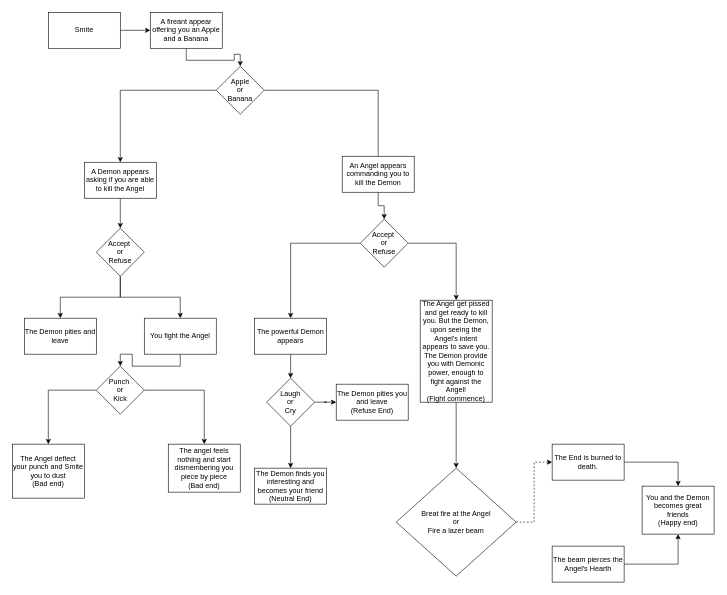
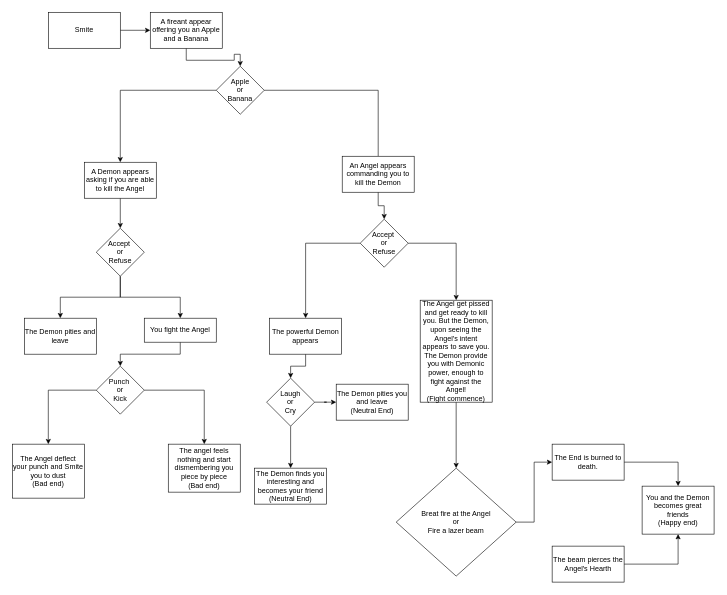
  <mxCell id="0" />
  <mxCell id="1" parent="0" />
  <mxCell id="2" style="edgeStyle=orthogonalEdgeStyle;rounded=0;orthogonalLoop=1;jettySize=auto;html=1;entryX=0;entryY=0.5;entryDx=0;entryDy=0;" edge="1" parent="1" source="3" target="5"><mxGeometry relative="1" as="geometry" /></mxCell>
  <mxCell id="3" value="Smite" style="rounded=0;whiteSpace=wrap;html=1;" vertex="1" parent="1"><mxGeometry x="80" y="20" width="120" height="60" as="geometry" /></mxCell>
  <mxCell id="4" style="edgeStyle=orthogonalEdgeStyle;rounded=0;orthogonalLoop=1;jettySize=auto;html=1;" edge="1" parent="1" source="5" target="8"><mxGeometry relative="1" as="geometry" /></mxCell>
  <mxCell id="5" value="A fireant appear offering you an Apple and a Banana" style="rounded=0;whiteSpace=wrap;html=1;" vertex="1" parent="1"><mxGeometry x="250" y="20" width="120" height="60" as="geometry" /></mxCell>
  <mxCell id="6" style="edgeStyle=orthogonalEdgeStyle;rounded=0;orthogonalLoop=1;jettySize=auto;html=1;" edge="1" parent="1" source="8" target="10"><mxGeometry relative="1" as="geometry" /></mxCell>
  <mxCell id="7" style="edgeStyle=orthogonalEdgeStyle;rounded=0;orthogonalLoop=1;jettySize=auto;html=1;endArrow=none;" edge="1" parent="1" source="8" target="12"><mxGeometry relative="1" as="geometry" /></mxCell>
  <mxCell id="8" value="Apple&lt;br&gt;or&lt;br&gt;Banana" style="rhombus;whiteSpace=wrap;html=1;" vertex="1" parent="1"><mxGeometry x="360" y="110" width="80" height="80" as="geometry" /></mxCell>
  <mxCell id="9" style="edgeStyle=orthogonalEdgeStyle;rounded=0;orthogonalLoop=1;jettySize=auto;html=1;entryX=0.5;entryY=0;entryDx=0;entryDy=0;" edge="1" parent="1" source="10" target="15"><mxGeometry relative="1" as="geometry" /></mxCell>
  <mxCell id="10" value="A Demon appears asking if you are able to kill the Angel" style="rounded=0;whiteSpace=wrap;html=1;" vertex="1" parent="1"><mxGeometry x="140" y="270" width="120" height="60" as="geometry" /></mxCell>
  <mxCell id="11" style="edgeStyle=orthogonalEdgeStyle;rounded=0;orthogonalLoop=1;jettySize=auto;html=1;" edge="1" parent="1" source="12" target="26"><mxGeometry relative="1" as="geometry" /></mxCell>
  <mxCell id="12" value="An Angel appears commanding you to kill the Demon" style="rounded=0;whiteSpace=wrap;html=1;" vertex="1" parent="1"><mxGeometry x="570" y="260" width="120" height="60" as="geometry" /></mxCell>
  <mxCell id="13" style="edgeStyle=orthogonalEdgeStyle;rounded=0;orthogonalLoop=1;jettySize=auto;html=1;" edge="1" parent="1" source="15" target="16"><mxGeometry relative="1" as="geometry" /></mxCell>
  <mxCell id="14" style="edgeStyle=orthogonalEdgeStyle;rounded=0;orthogonalLoop=1;jettySize=auto;html=1;" edge="1" parent="1" source="15" target="18"><mxGeometry relative="1" as="geometry" /></mxCell>
  <mxCell id="15" value="Accept&amp;nbsp;&lt;br&gt;or&lt;br&gt;Refuse" style="rhombus;whiteSpace=wrap;html=1;" vertex="1" parent="1"><mxGeometry x="160" y="380" width="80" height="80" as="geometry" /></mxCell>
  <mxCell id="16" value="The Demon pities and leave" style="rounded=0;whiteSpace=wrap;html=1;" vertex="1" parent="1"><mxGeometry x="40" y="530" width="120" height="60" as="geometry" /></mxCell>
  <mxCell id="17" style="edgeStyle=orthogonalEdgeStyle;rounded=0;orthogonalLoop=1;jettySize=auto;html=1;exitX=0.5;exitY=1;exitDx=0;exitDy=0;" edge="1" parent="1" source="18" target="21"><mxGeometry relative="1" as="geometry" /></mxCell>
- <mxCell id="18" value="You fight the Angel" style="rounded=0;whiteSpace=wrap;html=1;" vertex="1" parent="1"><mxGeometry x="240" y="530" width="120" height="60" as="geometry" /></mxCell>
+ <mxCell id="18" value="You fight the Angel" style="rounded=0;whiteSpace=wrap;html=1;" vertex="1" parent="1"><mxGeometry x="240" y="530" width="120" height="40" as="geometry" /></mxCell>
  <mxCell id="19" style="edgeStyle=orthogonalEdgeStyle;rounded=0;orthogonalLoop=1;jettySize=auto;html=1;" edge="1" parent="1" source="21" target="22"><mxGeometry relative="1" as="geometry" /></mxCell>
  <mxCell id="20" style="edgeStyle=orthogonalEdgeStyle;rounded=0;orthogonalLoop=1;jettySize=auto;html=1;" edge="1" parent="1" source="21" target="23"><mxGeometry relative="1" as="geometry" /></mxCell>
  <mxCell id="21" value="Punch&amp;nbsp;&lt;br&gt;or&lt;br&gt;Kick" style="rhombus;whiteSpace=wrap;html=1;" vertex="1" parent="1"><mxGeometry x="160" y="610" width="80" height="80" as="geometry" /></mxCell>
  <mxCell id="22" value="The Angel deflect your punch and Smite you to dust&lt;br&gt;(Bad end)" style="rounded=0;whiteSpace=wrap;html=1;" vertex="1" parent="1"><mxGeometry x="20" y="740" width="120" height="90" as="geometry" /></mxCell>
  <mxCell id="23" value="The angel feels nothing and start dismembering you piece by piece&lt;br&gt;(Bad end)" style="rounded=0;whiteSpace=wrap;html=1;" vertex="1" parent="1"><mxGeometry x="280" y="740" width="120" height="80" as="geometry" /></mxCell>
  <mxCell id="24" style="edgeStyle=orthogonalEdgeStyle;rounded=0;orthogonalLoop=1;jettySize=auto;html=1;" edge="1" parent="1" source="26" target="28"><mxGeometry relative="1" as="geometry" /></mxCell>
  <mxCell id="25" style="edgeStyle=orthogonalEdgeStyle;rounded=0;orthogonalLoop=1;jettySize=auto;html=1;entryX=0.5;entryY=0;entryDx=0;entryDy=0;" edge="1" parent="1" source="26" target="35"><mxGeometry relative="1" as="geometry" /></mxCell>
  <mxCell id="26" value="Accept&amp;nbsp;&lt;br&gt;or&lt;br&gt;Refuse" style="rhombus;whiteSpace=wrap;html=1;" vertex="1" parent="1"><mxGeometry x="600" y="365" width="80" height="80" as="geometry" /></mxCell>
  <mxCell id="27" style="edgeStyle=orthogonalEdgeStyle;rounded=0;orthogonalLoop=1;jettySize=auto;html=1;" edge="1" parent="1" source="28" target="31"><mxGeometry relative="1" as="geometry" /></mxCell>
- <mxCell id="28" value="The powerful Demon appears" style="rounded=0;whiteSpace=wrap;html=1;" vertex="1" parent="1"><mxGeometry x="424" y="530" width="120" height="60" as="geometry" /></mxCell>
+ <mxCell id="28" value="The powerful Demon appears" style="rounded=0;whiteSpace=wrap;html=1;" vertex="1" parent="1"><mxGeometry x="449" y="530" width="120" height="60" as="geometry" /></mxCell>
  <mxCell id="29" style="edgeStyle=orthogonalEdgeStyle;rounded=0;orthogonalLoop=1;jettySize=auto;html=1;" edge="1" parent="1" source="31" target="32"><mxGeometry relative="1" as="geometry" /></mxCell>
  <mxCell id="30" style="edgeStyle=orthogonalEdgeStyle;rounded=0;orthogonalLoop=1;jettySize=auto;html=1;" edge="1" parent="1" source="31" target="33"><mxGeometry relative="1" as="geometry" /></mxCell>
  <mxCell id="31" value="Laugh&lt;br&gt;or&lt;br&gt;Cry" style="rhombus;whiteSpace=wrap;html=1;" vertex="1" parent="1"><mxGeometry x="444" y="630" width="80" height="80" as="geometry" /></mxCell>
  <mxCell id="32" value="The Demon finds you interesting and becomes your friend&lt;br&gt;(Neutral End)" style="rounded=0;whiteSpace=wrap;html=1;" vertex="1" parent="1"><mxGeometry x="424" y="780" width="120" height="60" as="geometry" /></mxCell>
- <mxCell id="33" value="The Demon pities you and leave&lt;br&gt;(Refuse End)" style="rounded=0;whiteSpace=wrap;html=1;" vertex="1" parent="1"><mxGeometry x="560" y="640" width="120" height="60" as="geometry" /></mxCell>
+ <mxCell id="33" value="The Demon pities you and leave&lt;br&gt;(Neutral End)" style="rounded=0;whiteSpace=wrap;html=1;" vertex="1" parent="1"><mxGeometry x="560" y="640" width="120" height="60" as="geometry" /></mxCell>
  <mxCell id="34" style="edgeStyle=orthogonalEdgeStyle;rounded=0;orthogonalLoop=1;jettySize=auto;html=1;" edge="1" parent="1" source="35" target="37"><mxGeometry relative="1" as="geometry" /></mxCell>
  <mxCell id="35" value="The Angel get pissed and get ready to kill you. But the Demon, upon seeing the Angel's intent appears to save you. The Demon provide you with Demonic power, enough to fight against the Angel!&lt;br&gt;(Fight commence)" style="rounded=0;whiteSpace=wrap;html=1;" vertex="1" parent="1"><mxGeometry x="700" y="500" width="120" height="170" as="geometry" /></mxCell>
- <mxCell id="36" style="edgeStyle=orthogonalEdgeStyle;rounded=0;orthogonalLoop=1;jettySize=auto;html=1;dashed=1;" edge="1" parent="1" source="37" target="39"><mxGeometry relative="1" as="geometry" /></mxCell>
+ <mxCell id="36" style="edgeStyle=orthogonalEdgeStyle;rounded=0;orthogonalLoop=1;jettySize=auto;html=1;" edge="1" parent="1" source="37" target="39"><mxGeometry relative="1" as="geometry" /></mxCell>
  <mxCell id="37" value="Breat fire at the Angel&lt;br&gt;or&lt;br&gt;Fire a lazer beam" style="rhombus;whiteSpace=wrap;html=1;" vertex="1" parent="1"><mxGeometry x="660" y="780" width="200" height="180" as="geometry" /></mxCell>
  <mxCell id="38" style="edgeStyle=orthogonalEdgeStyle;rounded=0;orthogonalLoop=1;jettySize=auto;html=1;" edge="1" parent="1" source="39" target="42"><mxGeometry relative="1" as="geometry" /></mxCell>
  <mxCell id="39" value="The End is burned to death." style="rounded=0;whiteSpace=wrap;html=1;" vertex="1" parent="1"><mxGeometry x="920" y="740" width="120" height="60" as="geometry" /></mxCell>
  <mxCell id="40" style="edgeStyle=orthogonalEdgeStyle;rounded=0;orthogonalLoop=1;jettySize=auto;html=1;" edge="1" parent="1" source="41" target="42"><mxGeometry relative="1" as="geometry" /></mxCell>
  <mxCell id="41" value="The beam pierces the Angel's Hearth" style="rounded=0;whiteSpace=wrap;html=1;" vertex="1" parent="1"><mxGeometry x="920" y="910" width="120" height="60" as="geometry" /></mxCell>
  <mxCell id="42" value="You and the Demon becomes great friends&lt;br&gt;(Happy end)" style="rounded=0;whiteSpace=wrap;html=1;" vertex="1" parent="1"><mxGeometry x="1070" y="810" width="120" height="80" as="geometry" /></mxCell>
